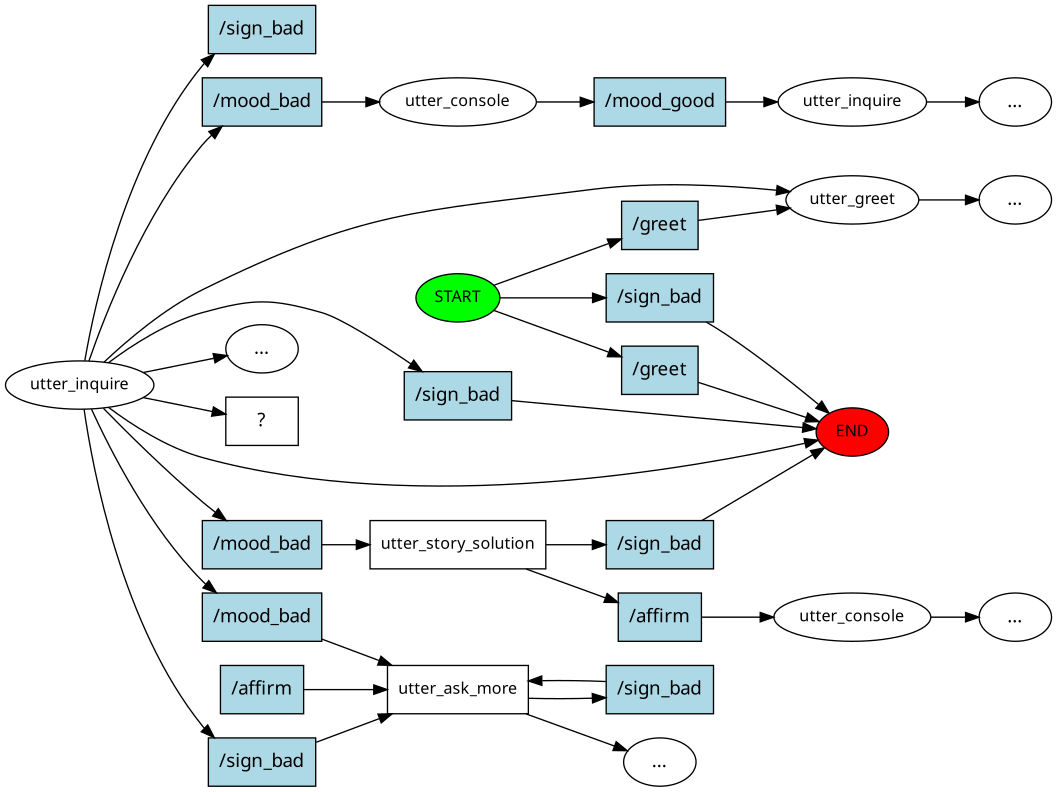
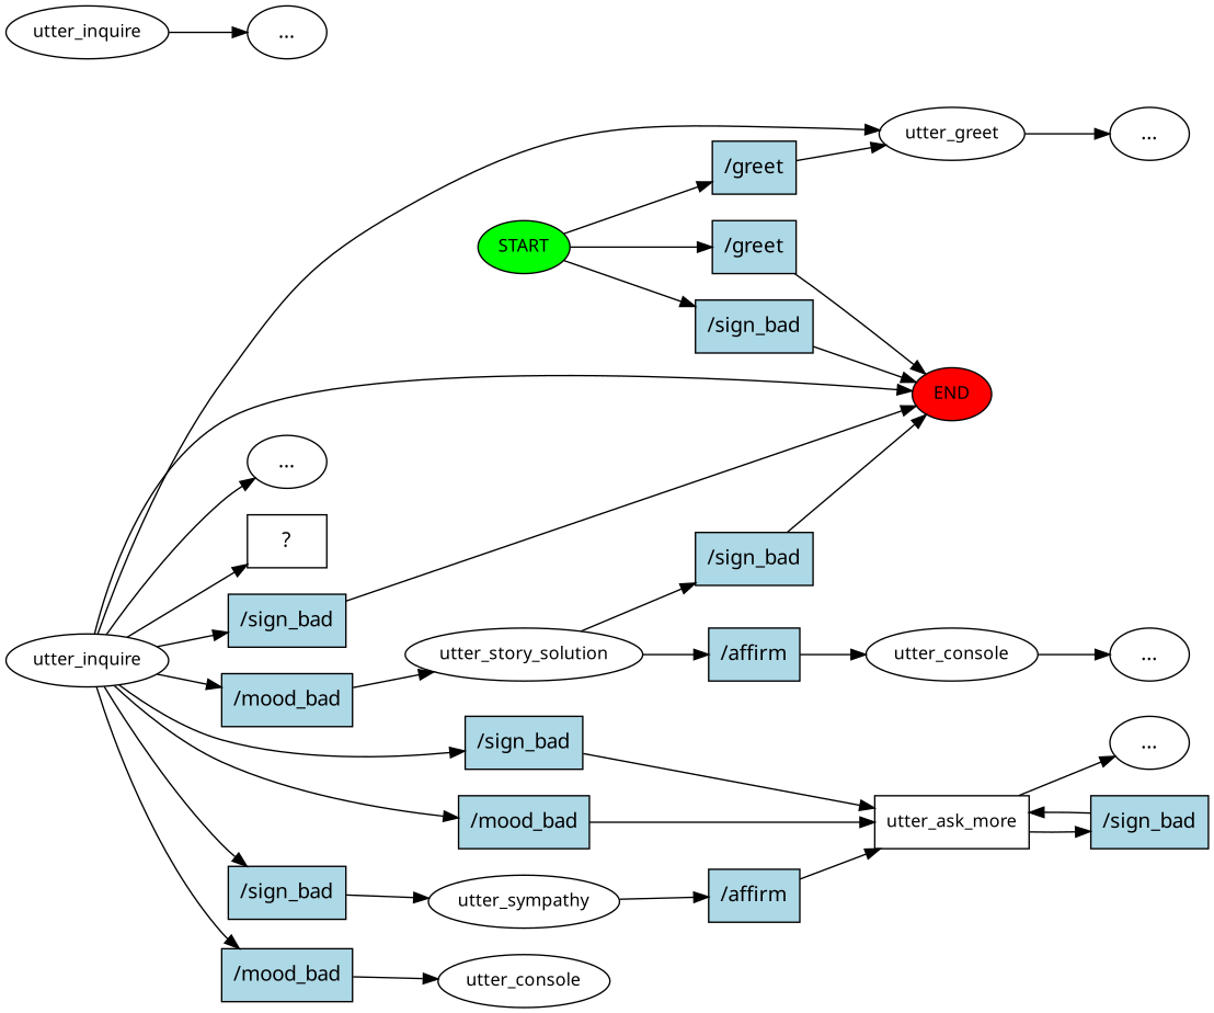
  digraph {
    fontname="Noto Sans"
    rankdir=LR
    node [fontname="Noto Sans" style=filled shape=rect]
    edge [fontname="Noto Sans"]
    n1 [fillcolor=green fontsize=12 label=START shape=""]
    n2 [fillcolor=lightblue label="\/sign_bad"]
    n3 [fillcolor=lightblue label="\/greet"]
    n4 [fillcolor=lightblue label="\/greet"]
    n5 [fillcolor=red fontsize=12 label=END shape=""]
    n6 [fontsize=12 label=utter_greet style="" shape=""]
    n7 [fontsize=12 label=utter_inquire style="" shape=""]
    n8 [label="..." style="" shape=""]
    n9 [label="  ?  " style=""]
    n10 [fillcolor=lightblue label="\/sign_bad"]
    n11 [fillcolor=lightblue label="\/mood_bad"]
    n12 [fillcolor=lightblue label="\/sign_bad"]
    n13 [fillcolor=lightblue label="\/mood_bad"]
    n14 [fillcolor=lightblue label="\/sign_bad"]
    n15 [fillcolor=lightblue label="\/mood_bad"]
    n16 [label="..." style="" shape=""]
    n17 [fontsize=12 label=utter_ask_more shape=box style=""]
-   n18 [fontsize=12 label=utter_story_solution shape=box style=""]
+   n18 [fontsize=12 label=utter_story_solution style="" shape=""]
+   n19 [fontsize=12 label=utter_sympathy style="" shape=""]
    n20 [fontsize=12 label=utter_console style="" shape=""]
    n21 [label="..." style="" shape=""]
    n22 [fillcolor=lightblue label="\/sign_bad"]
    n23 [fillcolor=lightblue label="\/sign_bad"]
    n24 [fillcolor=lightblue label="\/affirm"]
    n25 [fontsize=12 label=utter_console style="" shape=""]
    n26 [label="..." style="" shape=""]
    n27 [fillcolor=lightblue label="\/affirm"]
-   n28 [fillcolor=lightblue label="\/mood_good"]
    n29 [fontsize=12 label=utter_inquire style="" shape=""]
    n30 [label="..." style="" shape=""]
    n1 -> n2
    n1 -> n3
    n1 -> n4
    n2 -> n5
    n3 -> n5
    n4 -> n6
    n6 -> n16
    n7 -> n5
    n7 -> n6
    n7 -> n8
    n7 -> n9
    n7 -> n10
    n7 -> n11
    n7 -> n12
    n7 -> n13
    n7 -> n14
    n7 -> n15
    n10 -> n17
    n11 -> n17
    n12 -> n5
    n13 -> n18
+   n14 -> n19
    n15 -> n20
    n17 -> n21
    n17 -> n22
    n18 -> n23
    n18 -> n24
-   n20 -> n28
+   n19 -> n27
    n22 -> n17
    n23 -> n5
    n24 -> n25
    n25 -> n26
    n27 -> n17
-   n28 -> n29
    n29 -> n30
  }
